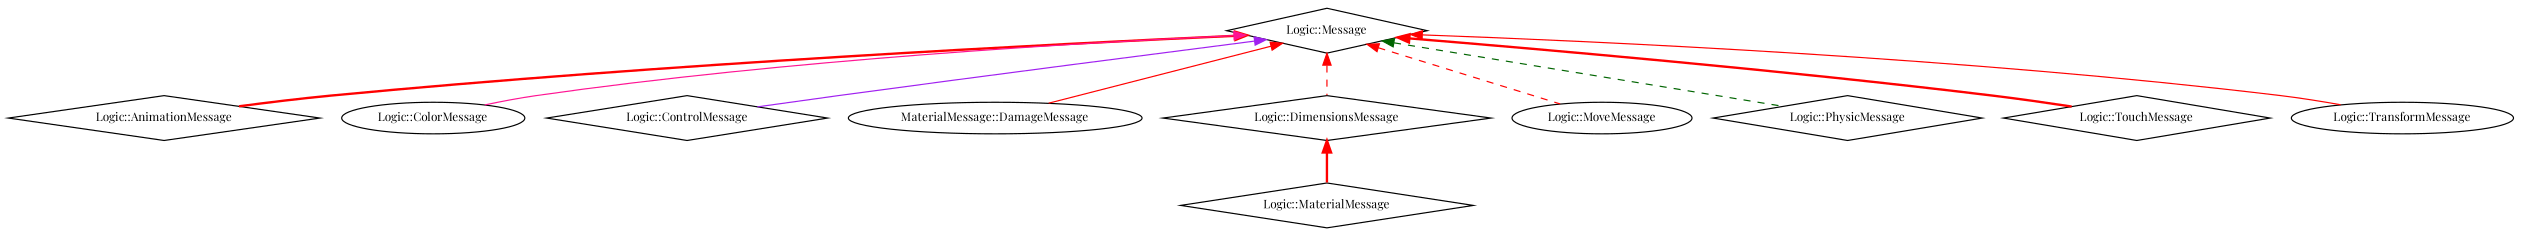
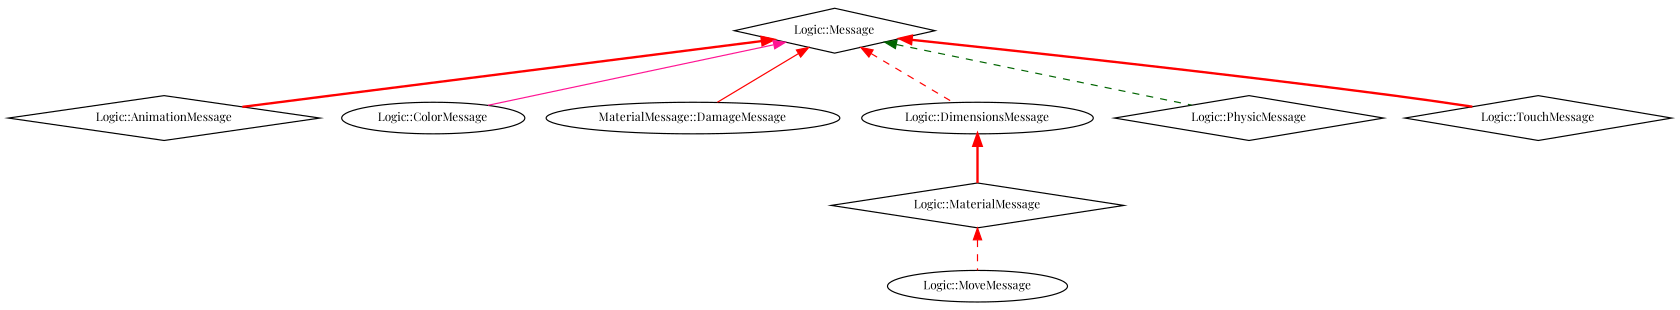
  digraph {
    fontname="Playfair Display"
    rankdir=TB
    node [color=black fillcolor=white fontname="Playfair Display" fontsize=10 shape=diamond style=filled]
    edge [color=red dir=back fontname="Playfair Display" fontsize=10 labelfontname=FreeSans labelfontsize=10 style=solid]
    n1 [height=0.2 label="Logic::Message" width=0.4]
    n2 [height=0.2 label="Logic::AnimationMessage" width=0.4]
    n3 [height=0.2 label="Logic::ColorMessage" shape=ellipse width=0.4]
-   n4 [height=0.2 label="Logic::ControlMessage" width=0.4]
    n5 [height=0.2 label="MaterialMessage::DamageMessage" shape=ellipse width=0.4]
-   n6 [height=0.2 label="Logic::DimensionsMessage" width=0.4]
+   n6 [height=0.2 label="Logic::DimensionsMessage" shape=ellipse width=0.4]
    n7 [height=0.2 label="Logic::MoveMessage" shape=ellipse width=0.4]
    n8 [height=0.2 label="Logic::PhysicMessage" width=0.4]
    n9 [height=0.2 label="Logic::TouchMessage" width=0.4]
-   n10 [height=0.2 label="Logic::TransformMessage" shape=ellipse width=0.4]
    n11 [height=0.2 label="Logic::MaterialMessage" width=0.4]
    n1 -> n2 [style=bold]
    n1 -> n3 [color=deeppink]
-   n1 -> n4 [color=purple]
    n1 -> n5
    n1 -> n6 [style=dashed]
-   n1 -> n7 [style=dashed]
+   n11 -> n7 [style=dashed]
    n1 -> n8 [color=darkgreen style=dashed]
    n1 -> n9 [style=bold]
-   n1 -> n10
    n6 -> n11 [style=bold]
  }
